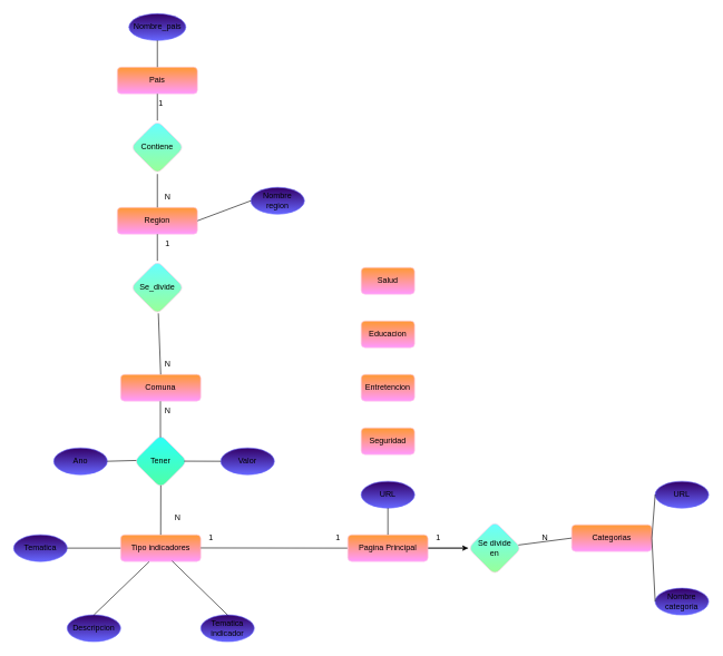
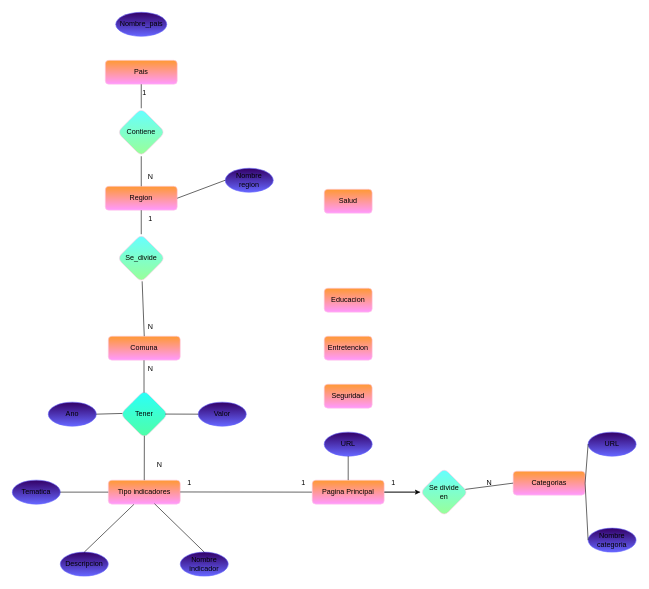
  <mxCell id="0" />
  <mxCell id="1" parent="0" />
  <mxCell id="2" value="Comuna" style="rounded=1;whiteSpace=wrap;html=1;fillColor=#FF99FF;fontColor=#000000;strokeColor=#FFCCE6;gradientColor=#FF9933;gradientDirection=north;glass=0;shadow=0;" parent="1" vertex="1"><mxGeometry x="180" y="560" width="120" height="40" as="geometry" /></mxCell>
  <mxCell id="3" value="Entretencion" style="rounded=1;whiteSpace=wrap;html=1;fillColor=#FF99FF;strokeColor=#FFCCE6;fontColor=#000000;gradientColor=#FF9933;gradientDirection=north;glass=0;shadow=0;" vertex="1" parent="1"><mxGeometry x="540" y="560" width="80" height="40" as="geometry" /></mxCell>
  <mxCell id="4" value="Educacion" style="rounded=1;whiteSpace=wrap;html=1;fillColor=#FF99FF;strokeColor=#FFCCE6;fontColor=#000000;gradientColor=#FF9933;gradientDirection=north;glass=0;shadow=0;" vertex="1" parent="1"><mxGeometry x="540" y="480" width="80" height="40" as="geometry" /></mxCell>
- <mxCell id="5" value="Salud" style="rounded=1;whiteSpace=wrap;html=1;fillColor=#FF99FF;strokeColor=#FFCCE6;fontColor=#000000;gradientColor=#FF9933;gradientDirection=north;glass=0;shadow=0;" vertex="1" parent="1"><mxGeometry x="540" y="400" width="80" height="40" as="geometry" /></mxCell>
+ <mxCell id="5" value="Salud" style="rounded=1;whiteSpace=wrap;html=1;fillColor=#FF99FF;strokeColor=#FFCCE6;fontColor=#000000;gradientColor=#FF9933;gradientDirection=north;glass=0;shadow=0;" vertex="1" parent="1"><mxGeometry x="540" y="315" width="80" height="40" as="geometry" /></mxCell>
  <mxCell id="6" value="Seguridad" style="rounded=1;whiteSpace=wrap;html=1;fillColor=#FF99FF;strokeColor=#FFCCE6;fontColor=#000000;gradientColor=#FF9933;gradientDirection=north;glass=0;shadow=0;" vertex="1" parent="1"><mxGeometry x="540" y="640" width="80" height="40" as="geometry" /></mxCell>
  <mxCell id="7" value="&lt;div style=&quot;text-align: justify;&quot;&gt;&lt;span style=&quot;background-color: initial;&quot;&gt;Region&lt;/span&gt;&lt;/div&gt;" style="rounded=1;whiteSpace=wrap;html=1;fillColor=#FF99FF;strokeColor=#FFCCE6;fontColor=#000000;gradientColor=#FF9933;gradientDirection=north;glass=0;shadow=0;" vertex="1" parent="1"><mxGeometry x="175" y="310" width="120" height="40" as="geometry" /></mxCell>
  <mxCell id="8" value="Pais" style="rounded=1;whiteSpace=wrap;html=1;fillColor=#FF99FF;strokeColor=#FFCCE6;fontColor=#000000;gradientColor=#FF9933;gradientDirection=north;glass=0;shadow=0;" vertex="1" parent="1"><mxGeometry x="175" y="100" width="120" height="40" as="geometry" /></mxCell>
  <mxCell id="9" value="" style="endArrow=none;html=1;entryX=0.5;entryY=1;entryDx=0;entryDy=0;exitX=0.5;exitY=0;exitDx=0;exitDy=0;startArrow=none;" edge="1" parent="1" source="34" target="8"><mxGeometry width="50" height="50" relative="1" as="geometry"><mxPoint x="195" y="240" as="sourcePoint" /><mxPoint x="245" y="190" as="targetPoint" /></mxGeometry></mxCell>
  <mxCell id="10" value="" style="endArrow=none;html=1;exitX=0.5;exitY=0;exitDx=0;exitDy=0;startArrow=none;" edge="1" parent="1" source="36" target="7"><mxGeometry width="50" height="50" relative="1" as="geometry"><mxPoint x="234.71" y="520" as="sourcePoint" /><mxPoint x="235" y="350" as="targetPoint" /></mxGeometry></mxCell>
  <mxCell id="11" value="Nombre_pais" style="ellipse;whiteSpace=wrap;html=1;fillColor=#330066;strokeColor=#6666FF;gradientColor=#6666FF;" vertex="1" parent="1"><mxGeometry x="192.5" y="20" width="85" height="40" as="geometry" /></mxCell>
- <mxCell id="12" value="" style="endArrow=none;html=1;entryX=0.5;entryY=1;entryDx=0;entryDy=0;exitX=0.5;exitY=0;exitDx=0;exitDy=0;" edge="1" parent="1" source="8" target="11"><mxGeometry width="50" height="50" relative="1" as="geometry"><mxPoint x="75" y="100" as="sourcePoint" /><mxPoint x="125" y="50" as="targetPoint" /></mxGeometry></mxCell>
  <mxCell id="13" value="Nombre&lt;br&gt;region" style="ellipse;whiteSpace=wrap;html=1;fillColor=#330066;gradientColor=#6666FF;strokeColor=#6666FF;gradientDirection=south;" vertex="1" parent="1"><mxGeometry x="375" y="280" width="80" height="40" as="geometry" /></mxCell>
  <mxCell id="14" value="" style="endArrow=none;html=1;entryX=0;entryY=0.5;entryDx=0;entryDy=0;exitX=1;exitY=0.5;exitDx=0;exitDy=0;" edge="1" parent="1" source="7" target="13"><mxGeometry width="50" height="50" relative="1" as="geometry"><mxPoint x="295" y="400" as="sourcePoint" /><mxPoint x="345" y="350" as="targetPoint" /></mxGeometry></mxCell>
  <mxCell id="15" value="Tipo indicadores" style="rounded=1;whiteSpace=wrap;html=1;fillColor=#FF99FF;strokeColor=#FFCCE6;fontColor=#000000;gradientColor=#FF9933;gradientDirection=north;glass=0;shadow=0;" vertex="1" parent="1"><mxGeometry x="180" y="800" width="120" height="40" as="geometry" /></mxCell>
- <mxCell id="16" value="Tematica indicador" style="ellipse;whiteSpace=wrap;html=1;fillColor=#330066;gradientColor=#6666FF;strokeColor=#6666FF;gradientDirection=south;" vertex="1" parent="1"><mxGeometry x="300" y="920" width="80" height="40" as="geometry" /></mxCell>
+ <mxCell id="16" value="Nombre indicador" style="ellipse;whiteSpace=wrap;html=1;fillColor=#330066;gradientColor=#6666FF;strokeColor=#6666FF;gradientDirection=south;" vertex="1" parent="1"><mxGeometry x="300" y="920" width="80" height="40" as="geometry" /></mxCell>
  <mxCell id="17" value="Descripcion" style="ellipse;whiteSpace=wrap;html=1;fillColor=#330066;gradientColor=#6666FF;strokeColor=#6666FF;gradientDirection=south;" vertex="1" parent="1"><mxGeometry x="100" y="920" width="80" height="40" as="geometry" /></mxCell>
  <mxCell id="18" value="" style="endArrow=none;html=1;fontFamily=Helvetica;fontSize=12;fontColor=#000000;entryX=0.5;entryY=0;entryDx=0;entryDy=0;exitX=0.642;exitY=0.982;exitDx=0;exitDy=0;exitPerimeter=0;" edge="1" parent="1" source="15" target="16"><mxGeometry width="50" height="50" relative="1" as="geometry"><mxPoint x="200" y="820" as="sourcePoint" /><mxPoint x="160" y="810" as="targetPoint" /></mxGeometry></mxCell>
  <mxCell id="19" value="" style="endArrow=none;html=1;fontFamily=Helvetica;fontSize=12;fontColor=#000000;entryX=0.356;entryY=1.011;entryDx=0;entryDy=0;exitX=0.5;exitY=0;exitDx=0;exitDy=0;entryPerimeter=0;" edge="1" parent="1" source="17" target="15"><mxGeometry width="50" height="50" relative="1" as="geometry"><mxPoint x="130" y="940" as="sourcePoint" /><mxPoint x="180" y="890" as="targetPoint" /></mxGeometry></mxCell>
  <mxCell id="20" value="Tener" style="rhombus;whiteSpace=wrap;html=1;rounded=1;shadow=0;glass=0;strokeColor=#FFCCE6;fontFamily=Helvetica;fontSize=12;fontColor=#000000;fillColor=#4FFFA7;gradientColor=#2BFFF8;gradientDirection=north;" vertex="1" parent="1"><mxGeometry x="200" y="650" width="80" height="80" as="geometry" /></mxCell>
  <mxCell id="21" value="Ano" style="ellipse;whiteSpace=wrap;html=1;fillColor=#330066;gradientColor=#6666FF;strokeColor=#6666FF;gradientDirection=south;" vertex="1" parent="1"><mxGeometry x="80" y="670" width="80" height="40" as="geometry" /></mxCell>
  <mxCell id="22" value="Valor" style="ellipse;whiteSpace=wrap;html=1;fillColor=#330066;gradientColor=#6666FF;strokeColor=#6666FF;gradientDirection=south;" vertex="1" parent="1"><mxGeometry x="330" y="670" width="80" height="40" as="geometry" /></mxCell>
  <mxCell id="23" value="" style="endArrow=none;html=1;fontFamily=Helvetica;fontSize=12;fontColor=#000000;entryX=0.502;entryY=0.952;entryDx=0;entryDy=0;exitX=0.5;exitY=0;exitDx=0;exitDy=0;entryPerimeter=0;" edge="1" parent="1" source="15"><mxGeometry width="50" height="50" relative="1" as="geometry"><mxPoint x="170" y="770" as="sourcePoint" /><mxPoint x="240.16" y="726.16" as="targetPoint" /></mxGeometry></mxCell>
  <mxCell id="24" value="" style="endArrow=none;html=1;fontFamily=Helvetica;fontSize=12;fontColor=#000000;entryX=0;entryY=0.5;entryDx=0;entryDy=0;exitX=0.94;exitY=0.498;exitDx=0;exitDy=0;exitPerimeter=0;" edge="1" parent="1" source="20" target="22"><mxGeometry width="50" height="50" relative="1" as="geometry"><mxPoint x="280" y="690" as="sourcePoint" /><mxPoint x="260" y="740" as="targetPoint" /></mxGeometry></mxCell>
  <mxCell id="25" value="" style="endArrow=none;html=1;fontFamily=Helvetica;fontSize=12;fontColor=#000000;entryX=0.153;entryY=0.007;entryDx=0;entryDy=0;entryPerimeter=0;exitX=0.495;exitY=0.053;exitDx=0;exitDy=0;exitPerimeter=0;" edge="1" parent="1" source="20" target="27"><mxGeometry width="50" height="50" relative="1" as="geometry"><mxPoint x="240" y="650" as="sourcePoint" /><mxPoint x="234.87" y="600" as="targetPoint" /></mxGeometry></mxCell>
  <mxCell id="26" value="" style="endArrow=none;html=1;fontFamily=Helvetica;fontSize=12;fontColor=#000000;entryX=0.044;entryY=0.485;entryDx=0;entryDy=0;entryPerimeter=0;exitX=1;exitY=0.5;exitDx=0;exitDy=0;" edge="1" parent="1" source="21"><mxGeometry width="50" height="50" relative="1" as="geometry"><mxPoint x="160" y="770" as="sourcePoint" /><mxPoint x="203.52" y="688.8" as="targetPoint" /></mxGeometry></mxCell>
  <mxCell id="27" value="N" style="text;html=1;align=center;verticalAlign=middle;resizable=0;points=[];autosize=1;strokeColor=none;fillColor=none;" vertex="1" parent="1"><mxGeometry x="235" y="600" width="30" height="30" as="geometry" /></mxCell>
  <mxCell id="28" value="N" style="text;html=1;align=center;verticalAlign=middle;resizable=0;points=[];autosize=1;strokeColor=none;fillColor=none;" vertex="1" parent="1"><mxGeometry x="250" y="760" width="30" height="30" as="geometry" /></mxCell>
  <mxCell id="29" value="N" style="text;html=1;align=center;verticalAlign=middle;resizable=0;points=[];autosize=1;strokeColor=none;fillColor=none;" vertex="1" parent="1"><mxGeometry x="235" y="530" width="30" height="30" as="geometry" /></mxCell>
  <mxCell id="30" value="N" style="text;html=1;align=center;verticalAlign=middle;resizable=0;points=[];autosize=1;strokeColor=none;fillColor=none;" vertex="1" parent="1"><mxGeometry x="235" y="280" width="30" height="30" as="geometry" /></mxCell>
  <mxCell id="31" value="1&lt;span style=&quot;color: rgba(0, 0, 0, 0); font-family: monospace; font-size: 0px; text-align: start;&quot;&gt;%3CmxGraphModel%3E%3Croot%3E%3CmxCell%20id%3D%220%22%2F%3E%3CmxCell%20id%3D%221%22%20parent%3D%220%22%2F%3E%3CmxCell%20id%3D%222%22%20value%3D%22N%22%20style%3D%22text%3Bhtml%3D1%3Balign%3Dcenter%3BverticalAlign%3Dmiddle%3Bresizable%3D0%3Bpoints%3D%5B%5D%3Bautosize%3D1%3BstrokeColor%3Dnone%3BfillColor%3Dnone%3B%22%20vertex%3D%221%22%20parent%3D%221%22%3E%3CmxGeometry%20x%3D%22460%22%20y%3D%22530%22%20width%3D%2230%22%20height%3D%2230%22%20as%3D%22geometry%22%2F%3E%3C%2FmxCell%3E%3C%2Froot%3E%3C%2FmxGraphModel%3E&lt;/span&gt;" style="text;html=1;align=center;verticalAlign=middle;resizable=0;points=[];autosize=1;strokeColor=none;fillColor=none;" vertex="1" parent="1"><mxGeometry x="235" y="350" width="30" height="30" as="geometry" /></mxCell>
  <mxCell id="32" value="1&lt;span style=&quot;color: rgba(0, 0, 0, 0); font-family: monospace; font-size: 0px; text-align: start;&quot;&gt;%3CmxGraphModel%3E%3Croot%3E%3CmxCell%20id%3D%220%22%2F%3E%3CmxCell%20id%3D%221%22%20parent%3D%220%22%2F%3E%3CmxCell%20id%3D%222%22%20value%3D%22N%22%20style%3D%22text%3Bhtml%3D1%3Balign%3Dcenter%3BverticalAlign%3Dmiddle%3Bresizable%3D0%3Bpoints%3D%5B%5D%3Bautosize%3D1%3BstrokeColor%3Dnone%3BfillColor%3Dnone%3B%22%20vertex%3D%221%22%20parent%3D%221%22%3E%3CmxGeometry%20x%3D%22460%22%20y%3D%22530%22%20width%3D%2230%22%20height%3D%2230%22%20as%3D%22geometry%22%2F%3E%3C%2FmxCell%3E%3C%2Froot%3E%3C%2FmxGraphModel%3E&lt;/span&gt;" style="text;html=1;align=center;verticalAlign=middle;resizable=0;points=[];autosize=1;strokeColor=none;fillColor=none;" vertex="1" parent="1"><mxGeometry x="225" y="140" width="30" height="30" as="geometry" /></mxCell>
  <mxCell id="33" value="" style="endArrow=none;html=1;entryX=0.5;entryY=1;entryDx=0;entryDy=0;exitX=0.5;exitY=0;exitDx=0;exitDy=0;" edge="1" parent="1" source="7" target="34"><mxGeometry width="50" height="50" relative="1" as="geometry"><mxPoint x="235" y="310" as="sourcePoint" /><mxPoint x="235" y="140" as="targetPoint" /></mxGeometry></mxCell>
  <mxCell id="34" value="Contiene" style="rhombus;whiteSpace=wrap;html=1;rounded=1;shadow=0;glass=0;strokeColor=#FFCCE6;fontFamily=Helvetica;fontSize=12;fontColor=#000000;fillColor=#99FF99;gradientColor=#66FFFF;gradientDirection=north;" vertex="1" parent="1"><mxGeometry x="195" y="180" width="80" height="80" as="geometry" /></mxCell>
  <mxCell id="35" value="" style="endArrow=none;html=1;exitX=0.5;exitY=0;exitDx=0;exitDy=0;" edge="1" parent="1" source="2" target="36"><mxGeometry width="50" height="50" relative="1" as="geometry"><mxPoint x="235" y="560" as="sourcePoint" /><mxPoint x="235" y="350" as="targetPoint" /></mxGeometry></mxCell>
  <mxCell id="36" value="Se_divide" style="rhombus;whiteSpace=wrap;html=1;rounded=1;shadow=0;glass=0;strokeColor=#FFCCE6;fontFamily=Helvetica;fontSize=12;fontColor=#000000;fillColor=#99FF99;gradientColor=#66FFFF;gradientDirection=north;" vertex="1" parent="1"><mxGeometry x="195" y="390" width="80" height="80" as="geometry" /></mxCell>
  <mxCell id="37" value="Categorias" style="rounded=1;whiteSpace=wrap;html=1;fillColor=#FF99FF;strokeColor=#FFCCE6;fontColor=#000000;gradientColor=#FF9933;gradientDirection=north;glass=0;shadow=0;" vertex="1" parent="1"><mxGeometry x="855" y="785" width="120" height="40" as="geometry" /></mxCell>
  <mxCell id="38" value="URL" style="ellipse;whiteSpace=wrap;html=1;fillColor=#330066;gradientColor=#6666FF;strokeColor=#6666FF;gradientDirection=south;" vertex="1" parent="1"><mxGeometry x="980" y="720" width="80" height="40" as="geometry" /></mxCell>
  <mxCell id="39" value="Nombre&lt;br&gt;categoria" style="ellipse;whiteSpace=wrap;html=1;fillColor=#330066;gradientColor=#6666FF;strokeColor=#6666FF;gradientDirection=south;" vertex="1" parent="1"><mxGeometry x="980" y="880" width="80" height="40" as="geometry" /></mxCell>
  <mxCell id="40" value="" style="endArrow=none;html=1;fontFamily=Helvetica;fontSize=12;fontColor=#000000;entryX=0;entryY=0.5;entryDx=0;entryDy=0;exitX=1;exitY=0.5;exitDx=0;exitDy=0;" edge="1" parent="1" source="37" target="38"><mxGeometry width="50" height="50" relative="1" as="geometry"><mxPoint x="550" y="840" as="sourcePoint" /><mxPoint x="560.16" y="766.16" as="targetPoint" /></mxGeometry></mxCell>
  <mxCell id="41" value="" style="endArrow=none;html=1;fontFamily=Helvetica;fontSize=12;fontColor=#000000;entryX=0;entryY=0.5;entryDx=0;entryDy=0;exitX=1;exitY=0.5;exitDx=0;exitDy=0;" edge="1" parent="1" source="37" target="39"><mxGeometry width="50" height="50" relative="1" as="geometry"><mxPoint x="540" y="830" as="sourcePoint" /><mxPoint x="580" y="790" as="targetPoint" /></mxGeometry></mxCell>
  <mxCell id="42" value="Se divide&lt;br&gt;en" style="rhombus;whiteSpace=wrap;html=1;rounded=1;shadow=0;glass=0;strokeColor=#FFCCE6;fontFamily=Helvetica;fontSize=12;fontColor=#000000;fillColor=#99FF99;gradientColor=#66FFFF;gradientDirection=north;" vertex="1" parent="1"><mxGeometry x="700" y="780" width="80" height="80" as="geometry" /></mxCell>
  <mxCell id="43" value="" style="endArrow=none;html=1;fontFamily=Helvetica;fontSize=12;fontColor=#000000;entryX=0;entryY=0.5;entryDx=0;entryDy=0;" edge="1" parent="1" source="42" target="37"><mxGeometry width="50" height="50" relative="1" as="geometry"><mxPoint x="490" y="850" as="sourcePoint" /><mxPoint x="530" y="810" as="targetPoint" /></mxGeometry></mxCell>
  <mxCell id="44" value="" style="endArrow=none;html=1;fontFamily=Helvetica;fontSize=12;fontColor=#000000;entryX=0;entryY=0.5;entryDx=0;entryDy=0;" edge="1" parent="1" target="50"><mxGeometry width="50" height="50" relative="1" as="geometry"><mxPoint x="300" y="819.71" as="sourcePoint" /><mxPoint x="460" y="820" as="targetPoint" /></mxGeometry></mxCell>
  <mxCell id="45" value="Tematica" style="ellipse;whiteSpace=wrap;html=1;fillColor=#330066;gradientColor=#6666FF;strokeColor=#6666FF;gradientDirection=south;" vertex="1" parent="1"><mxGeometry x="20" y="800" width="80" height="40" as="geometry" /></mxCell>
  <mxCell id="46" value="" style="endArrow=none;html=1;fontFamily=Helvetica;fontSize=12;fontColor=#000000;entryX=0;entryY=0.5;entryDx=0;entryDy=0;" edge="1" parent="1" target="15"><mxGeometry width="50" height="50" relative="1" as="geometry"><mxPoint x="100" y="820" as="sourcePoint" /><mxPoint x="172.72" y="810" as="targetPoint" /></mxGeometry></mxCell>
  <mxCell id="47" value="N" style="text;html=1;align=center;verticalAlign=middle;resizable=0;points=[];autosize=1;strokeColor=none;fillColor=none;" vertex="1" parent="1"><mxGeometry x="800" y="790" width="30" height="30" as="geometry" /></mxCell>
  <mxCell id="48" value="1&lt;span style=&quot;color: rgba(0, 0, 0, 0); font-family: monospace; font-size: 0px; text-align: start;&quot;&gt;%3CmxGraphModel%3E%3Croot%3E%3CmxCell%20id%3D%220%22%2F%3E%3CmxCell%20id%3D%221%22%20parent%3D%220%22%2F%3E%3CmxCell%20id%3D%222%22%20value%3D%22N%22%20style%3D%22text%3Bhtml%3D1%3Balign%3Dcenter%3BverticalAlign%3Dmiddle%3Bresizable%3D0%3Bpoints%3D%5B%5D%3Bautosize%3D1%3BstrokeColor%3Dnone%3BfillColor%3Dnone%3B%22%20vertex%3D%221%22%20parent%3D%221%22%3E%3CmxGeometry%20x%3D%22460%22%20y%3D%22530%22%20width%3D%2230%22%20height%3D%2230%22%20as%3D%22geometry%22%2F%3E%3C%2FmxCell%3E%3C%2Froot%3E%3C%2FmxGraphModel%3E&lt;/span&gt;" style="text;html=1;align=center;verticalAlign=middle;resizable=0;points=[];autosize=1;strokeColor=none;fillColor=none;" vertex="1" parent="1"><mxGeometry x="300" y="790" width="30" height="30" as="geometry" /></mxCell>
  <mxCell id="49" value="" style="edgeStyle=none;html=1;" edge="1" parent="1" source="50" target="42"><mxGeometry relative="1" as="geometry" /></mxCell>
  <mxCell id="50" value="Pagina Principal" style="rounded=1;whiteSpace=wrap;html=1;fillColor=#FF99FF;strokeColor=#FFCCE6;fontColor=#000000;gradientColor=#FF9933;gradientDirection=north;glass=0;shadow=0;" vertex="1" parent="1"><mxGeometry x="520" y="800" width="120" height="40" as="geometry" /></mxCell>
  <mxCell id="51" value="" style="endArrow=none;html=1;fontFamily=Helvetica;fontSize=12;fontColor=#000000;entryX=0;entryY=0.5;entryDx=0;entryDy=0;" edge="1" parent="1" target="42"><mxGeometry width="50" height="50" relative="1" as="geometry"><mxPoint x="640" y="820" as="sourcePoint" /><mxPoint x="625" y="819.17" as="targetPoint" /></mxGeometry></mxCell>
  <mxCell id="52" value="URL" style="ellipse;whiteSpace=wrap;html=1;fillColor=#330066;gradientColor=#6666FF;strokeColor=#6666FF;gradientDirection=south;" vertex="1" parent="1"><mxGeometry x="540" y="720" width="80" height="40" as="geometry" /></mxCell>
  <mxCell id="53" value="" style="endArrow=none;html=1;fontFamily=Helvetica;fontSize=12;fontColor=#000000;entryX=0.5;entryY=1;entryDx=0;entryDy=0;exitX=0.5;exitY=0;exitDx=0;exitDy=0;" edge="1" parent="1" source="50" target="52"><mxGeometry width="50" height="50" relative="1" as="geometry"><mxPoint x="495" y="780" as="sourcePoint" /><mxPoint x="620" y="780.83" as="targetPoint" /></mxGeometry></mxCell>
  <mxCell id="54" value="1&lt;span style=&quot;color: rgba(0, 0, 0, 0); font-family: monospace; font-size: 0px; text-align: start;&quot;&gt;%3CmxGraphModel%3E%3Croot%3E%3CmxCell%20id%3D%220%22%2F%3E%3CmxCell%20id%3D%221%22%20parent%3D%220%22%2F%3E%3CmxCell%20id%3D%222%22%20value%3D%22N%22%20style%3D%22text%3Bhtml%3D1%3Balign%3Dcenter%3BverticalAlign%3Dmiddle%3Bresizable%3D0%3Bpoints%3D%5B%5D%3Bautosize%3D1%3BstrokeColor%3Dnone%3BfillColor%3Dnone%3B%22%20vertex%3D%221%22%20parent%3D%221%22%3E%3CmxGeometry%20x%3D%22460%22%20y%3D%22530%22%20width%3D%2230%22%20height%3D%2230%22%20as%3D%22geometry%22%2F%3E%3C%2FmxCell%3E%3C%2Froot%3E%3C%2FmxGraphModel%3E&lt;/span&gt;" style="text;html=1;align=center;verticalAlign=middle;resizable=0;points=[];autosize=1;strokeColor=none;fillColor=none;" vertex="1" parent="1"><mxGeometry x="490" y="790" width="30" height="30" as="geometry" /></mxCell>
  <mxCell id="55" value="1&lt;span style=&quot;color: rgba(0, 0, 0, 0); font-family: monospace; font-size: 0px; text-align: start;&quot;&gt;%3CmxGraphModel%3E%3Croot%3E%3CmxCell%20id%3D%220%22%2F%3E%3CmxCell%20id%3D%221%22%20parent%3D%220%22%2F%3E%3CmxCell%20id%3D%222%22%20value%3D%22N%22%20style%3D%22text%3Bhtml%3D1%3Balign%3Dcenter%3BverticalAlign%3Dmiddle%3Bresizable%3D0%3Bpoints%3D%5B%5D%3Bautosize%3D1%3BstrokeColor%3Dnone%3BfillColor%3Dnone%3B%22%20vertex%3D%221%22%20parent%3D%221%22%3E%3CmxGeometry%20x%3D%22460%22%20y%3D%22530%22%20width%3D%2230%22%20height%3D%2230%22%20as%3D%22geometry%22%2F%3E%3C%2FmxCell%3E%3C%2Froot%3E%3C%2FmxGraphModel%3E&lt;/span&gt;" style="text;html=1;align=center;verticalAlign=middle;resizable=0;points=[];autosize=1;strokeColor=none;fillColor=none;" vertex="1" parent="1"><mxGeometry x="640" y="790" width="30" height="30" as="geometry" /></mxCell>
